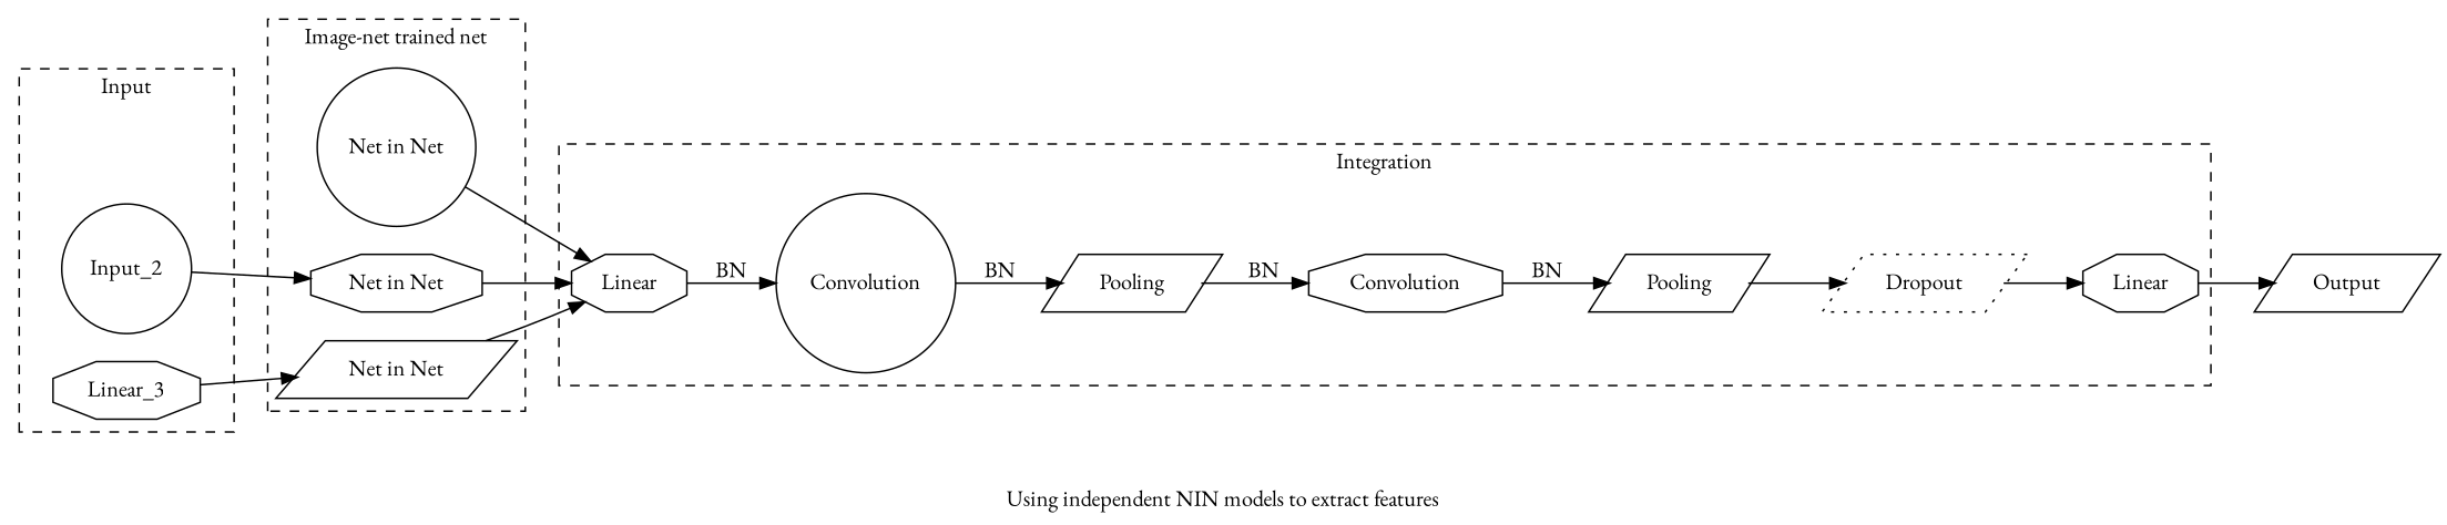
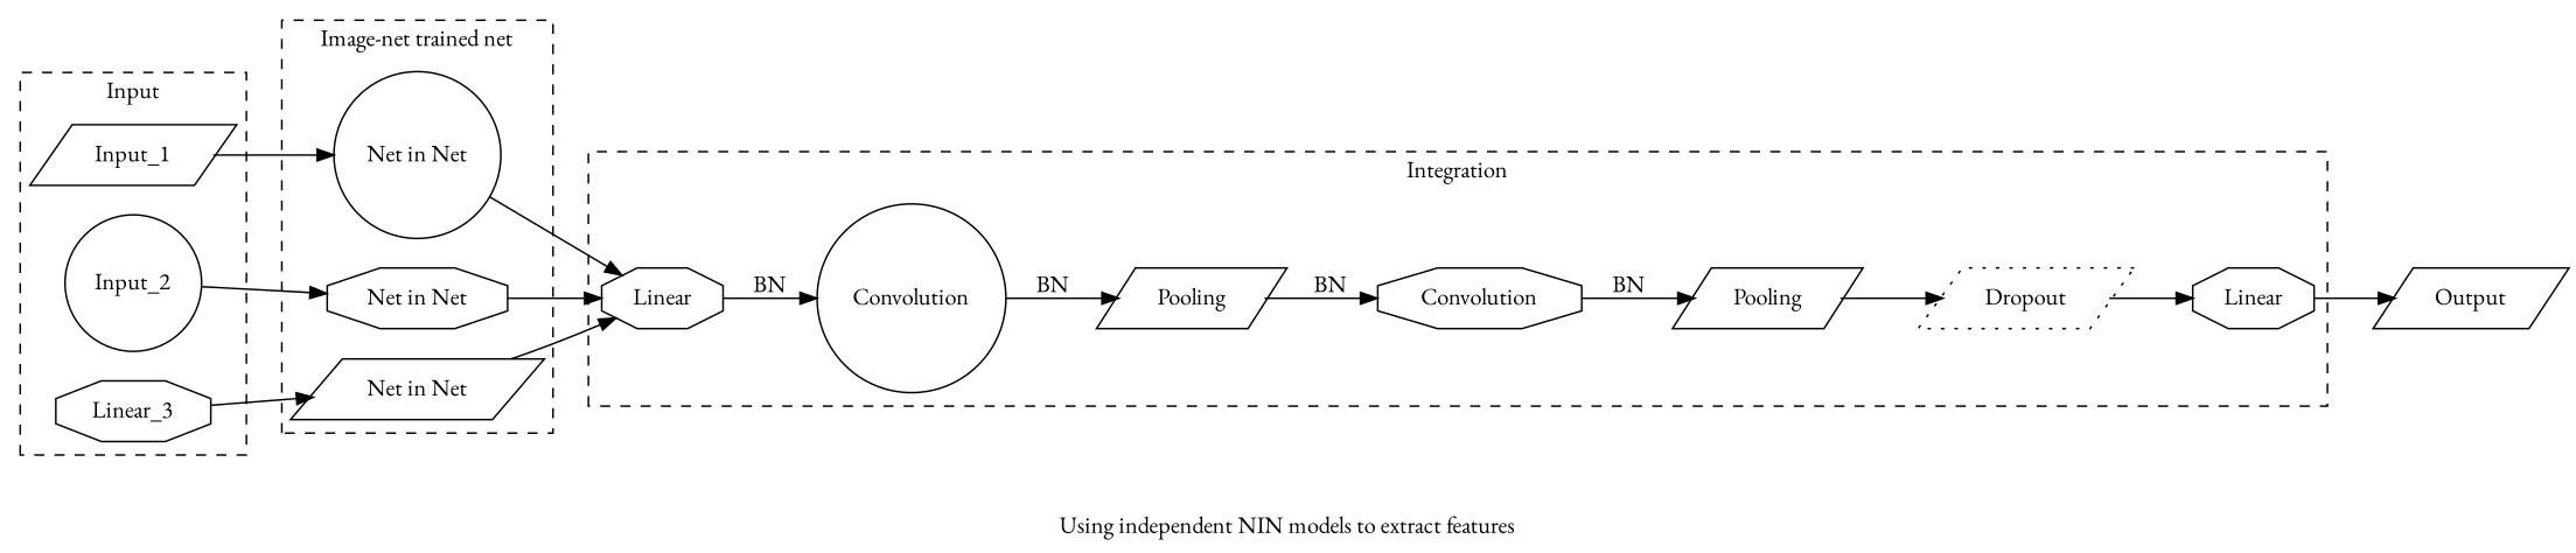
  digraph {
    fontname="EB Garamond"
    label="Using independent NIN models to extract features"
    rankdir=LR
    node [fontname="EB Garamond" shape=parallelogram]
    edge [fontname="EB Garamond"]
    n1 [label="Net in Net" shape=circle]
    n2 [label="Net in Net" shape=octagon]
    n3 [label="Net in Net"]
+   Input_1
    Input_2 [shape=circle]
    n6 [label=Linear_3 shape=octagon]
    n7 [label=Linear shape=octagon]
    n8 [label=Convolution shape=circle]
    n9 [label=Convolution shape=octagon]
    n10 [label=Pooling]
    n11 [label=Pooling]
    Dropout [colour=gray style=dotted]
    n13 [label=Linear shape=octagon]
    Output
    subgraph cluster_1 {
      label="Image-net trained net"
      style=dashed
      n1
      n2
      n3
    }
    subgraph cluster_2 {
      label=Input
      style=dashed
+     Input_1
      Input_2
      n6
    }
    subgraph cluster_3 {
      label=Integration
      style=dashed
      n7
      n8
      n9
      n10
      n11
      Dropout
      n13
    }
    n1 -> n7
    n2 -> n7
    n3 -> n7
+   Input_1 -> n1
    Input_2 -> n2
    n6 -> n3
    n7 -> n8 [label=BN]
    n8 -> n10 [label=BN]
    n9 -> n11 [label=BN]
    n10 -> n9 [label=BN]
    n11 -> Dropout
    Dropout -> n13
    n13 -> Output
  }
